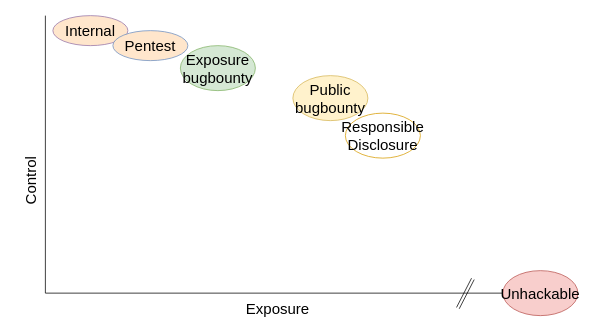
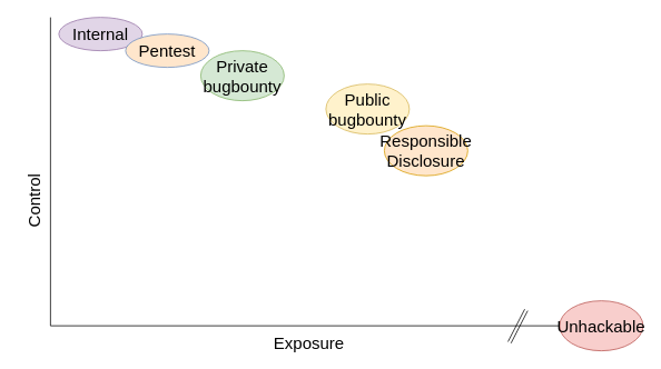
  <mxCell id="0" />
  <mxCell id="1" parent="0" />
  <mxCell id="2" value="" style="endArrow=none;html=1;" edge="1" parent="1"><mxGeometry width="50" height="50" relative="1" as="geometry"><mxPoint x="60" y="390" as="sourcePoint" /><mxPoint x="60" y="20" as="targetPoint" /></mxGeometry></mxCell>
  <mxCell id="3" value="" style="endArrow=none;html=1;" edge="1" parent="1"><mxGeometry width="50" height="50" relative="1" as="geometry"><mxPoint x="60" y="390" as="sourcePoint" /><mxPoint x="690" y="390" as="targetPoint" /></mxGeometry></mxCell>
  <mxCell id="4" value="Control" style="text;html=1;strokeColor=none;fillColor=none;align=center;verticalAlign=middle;whiteSpace=wrap;rounded=0;rotation=-90;fontSize=20;" vertex="1" parent="1"><mxGeometry x="20" y="230" width="40" height="20" as="geometry" /></mxCell>
- <mxCell id="5" value="Internal" style="ellipse;whiteSpace=wrap;html=1;fontSize=20;fillColor=#ffe6cc;strokeColor=#9673a6;" vertex="1" parent="1"><mxGeometry x="70" y="20" width="100" height="40" as="geometry" /></mxCell>
+ <mxCell id="5" value="Internal" style="ellipse;whiteSpace=wrap;html=1;fontSize=20;fillColor=#e1d5e7;strokeColor=#9673a6;" vertex="1" parent="1"><mxGeometry x="70" y="20" width="100" height="40" as="geometry" /></mxCell>
  <mxCell id="6" value="Pentest" style="ellipse;whiteSpace=wrap;html=1;fontSize=20;fillColor=#ffe6cc;strokeColor=#6c8ebf;" vertex="1" parent="1"><mxGeometry x="150" y="40" width="100" height="40" as="geometry" /></mxCell>
- <mxCell id="7" value="Exposure bugbounty" style="ellipse;whiteSpace=wrap;html=1;fontSize=20;fillColor=#d5e8d4;strokeColor=#82b366;" vertex="1" parent="1"><mxGeometry x="240" y="60" width="100" height="60" as="geometry" /></mxCell>
+ <mxCell id="7" value="Private bugbounty" style="ellipse;whiteSpace=wrap;html=1;fontSize=20;fillColor=#d5e8d4;strokeColor=#82b366;" vertex="1" parent="1"><mxGeometry x="240" y="60" width="100" height="60" as="geometry" /></mxCell>
  <mxCell id="8" value="Public bugbounty" style="ellipse;whiteSpace=wrap;html=1;fontSize=20;fillColor=#fff2cc;strokeColor=#d6b656;" vertex="1" parent="1"><mxGeometry x="390" y="100" width="100" height="60" as="geometry" /></mxCell>
- <mxCell id="9" value="Responsible&lt;br&gt;Disclosure&lt;br&gt;" style="ellipse;whiteSpace=wrap;html=1;fontSize=20;fillColor=#ffffff;strokeColor=#d79b00;" vertex="1" parent="1"><mxGeometry x="460" y="150" width="100" height="60" as="geometry" /></mxCell>
+ <mxCell id="9" value="Responsible&lt;br&gt;Disclosure&lt;br&gt;" style="ellipse;whiteSpace=wrap;html=1;fontSize=20;fillColor=#ffe6cc;strokeColor=#d79b00;" vertex="1" parent="1"><mxGeometry x="460" y="150" width="100" height="60" as="geometry" /></mxCell>
  <mxCell id="10" value="Unhackable" style="ellipse;whiteSpace=wrap;html=1;fontSize=20;fillColor=#f8cecc;strokeColor=#b85450;" vertex="1" parent="1"><mxGeometry x="670" y="360" width="100" height="60" as="geometry" /></mxCell>
  <mxCell id="11" value="Exposure" style="text;html=1;strokeColor=none;fillColor=none;align=center;verticalAlign=middle;whiteSpace=wrap;rounded=0;rotation=0;fontSize=20;" vertex="1" parent="1"><mxGeometry x="350" y="400" width="40" height="20" as="geometry" /></mxCell>
  <mxCell id="12" value="" style="shape=link;html=1;fontSize=20;" edge="1" parent="1"><mxGeometry width="50" height="50" relative="1" as="geometry"><mxPoint x="610" y="410" as="sourcePoint" /><mxPoint x="630" y="371" as="targetPoint" /></mxGeometry></mxCell>
